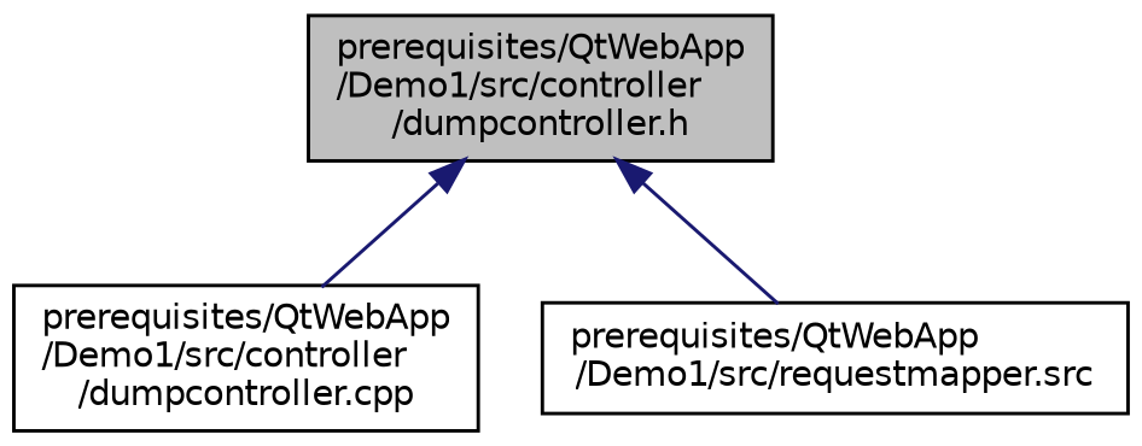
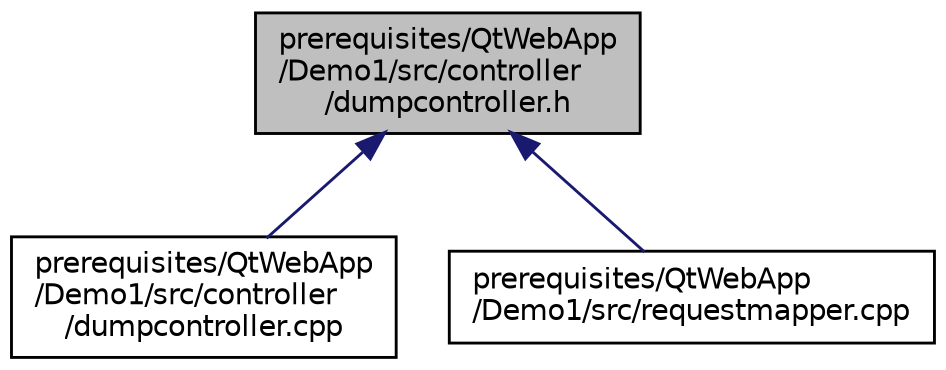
  digraph {
    node [color=black fillcolor=white fontname=Helvetica fontsize=10 shape=record style=filled]
    edge [color=midnightblue dir=back fontname=Helvetica fontsize=10 labelfontname=Helvetica labelfontsize=10 style=solid]
    n1 [fillcolor=grey75 fontcolor=black height=0.2 label="prerequisites/QtWebApp\l/Demo1/src/controller\l/dumpcontroller.h" width=0.4]
    n2 [height=0.2 label="prerequisites/QtWebApp\l/Demo1/src/controller\l/dumpcontroller.cpp" width=0.4]
-   n3 [height=0.2 label="prerequisites/QtWebApp\l/Demo1/src/requestmapper.src" width=0.4]
+   n3 [height=0.2 label="prerequisites/QtWebApp\l/Demo1/src/requestmapper.cpp" width=0.4]
    n1 -> n2
    n1 -> n3
  }
